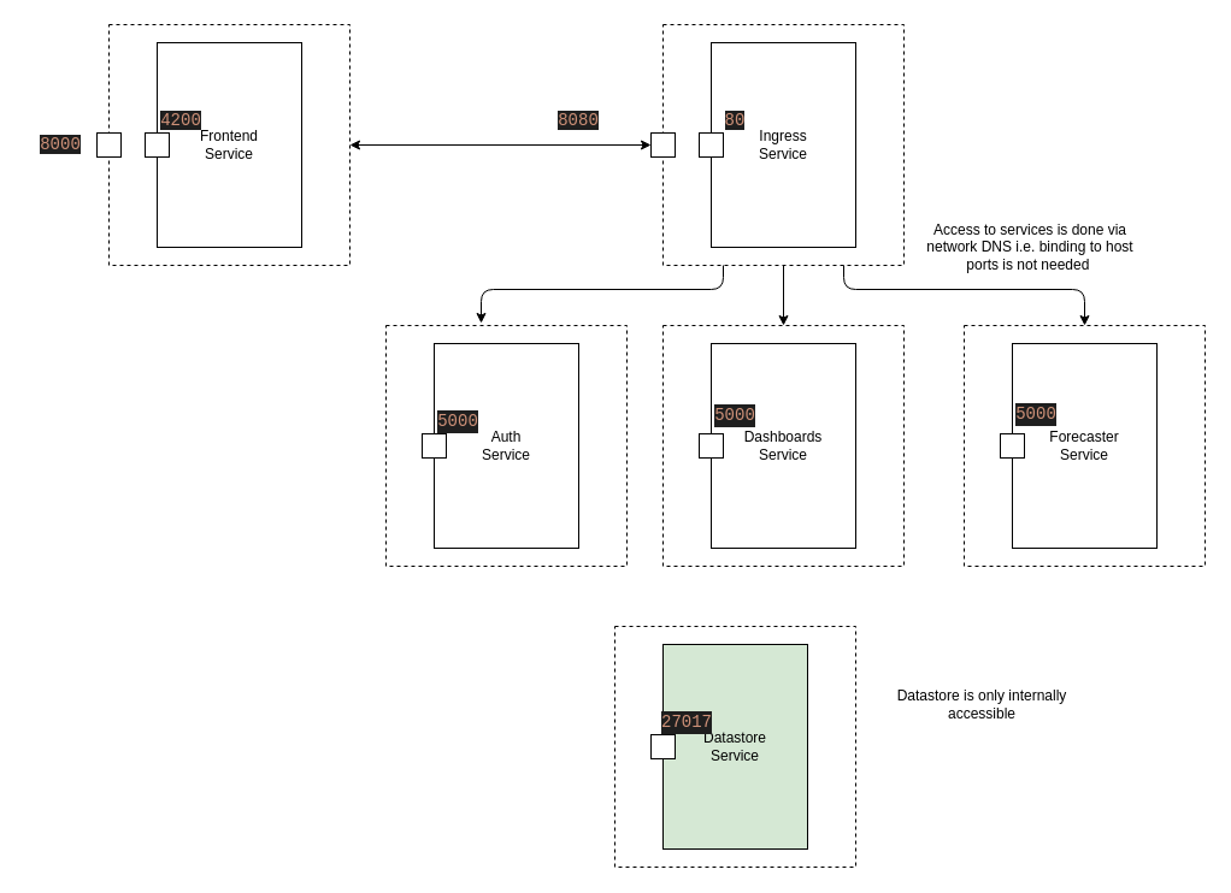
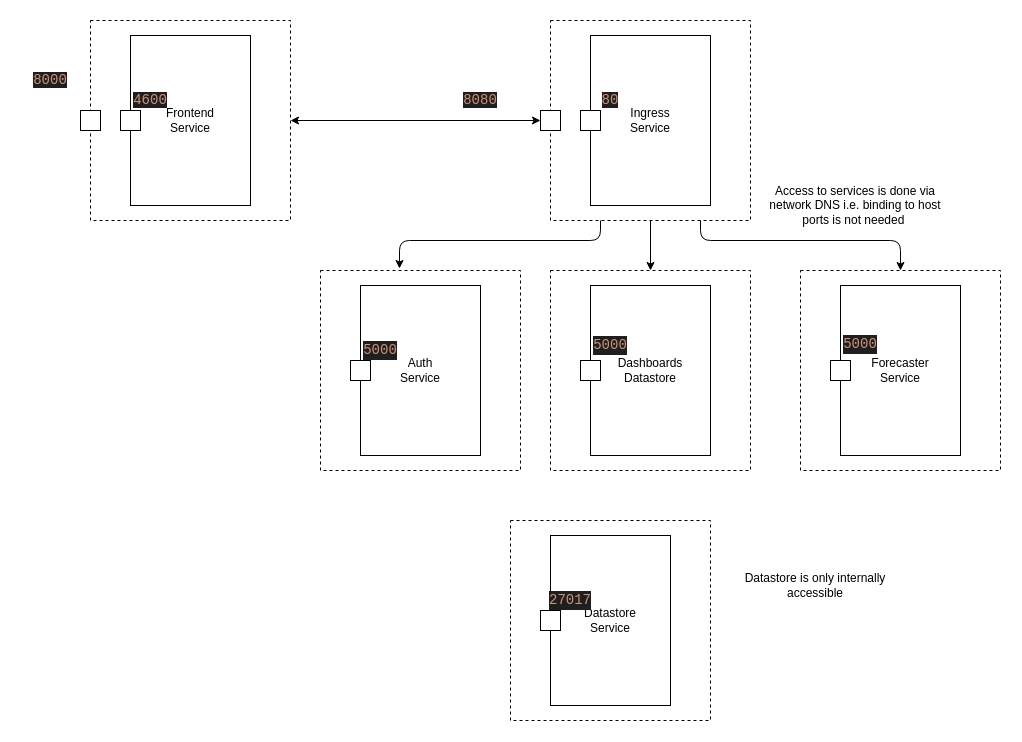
  <mxCell id="0" />
  <mxCell id="1" parent="0" />
  <mxCell id="2" value="s" style="whiteSpace=wrap;html=1;aspect=fixed;dashed=1;fillColor=none;" parent="1" vertex="1"><mxGeometry x="90" y="20" width="200" height="200" as="geometry" /></mxCell>
  <mxCell id="3" value="Frontend&lt;br&gt;Service" style="rounded=0;whiteSpace=wrap;html=1;" parent="1" vertex="1"><mxGeometry x="130" y="35" width="120" height="170" as="geometry" /></mxCell>
  <mxCell id="4" value="" style="whiteSpace=wrap;html=1;aspect=fixed;" parent="1" vertex="1"><mxGeometry x="120" y="110" width="20" height="20" as="geometry" /></mxCell>
  <mxCell id="5" value="" style="whiteSpace=wrap;html=1;aspect=fixed;" parent="1" vertex="1"><mxGeometry x="80" y="110" width="20" height="20" as="geometry" /></mxCell>
- <mxCell id="6" value="&lt;font face=&quot;Consolas, Courier New, monospace&quot; color=&quot;#ce9178&quot;&gt;&lt;span style=&quot;font-size: 14px; background-color: rgb(31, 31, 31);&quot;&gt;4200&lt;/span&gt;&lt;/font&gt;" style="text;html=1;strokeColor=none;fillColor=none;align=center;verticalAlign=middle;whiteSpace=wrap;rounded=0;dashed=1;" parent="1" vertex="1"><mxGeometry x="120" y="85" width="60" height="30" as="geometry" /></mxCell>
- <mxCell id="7" value="&lt;span style=&quot;color: rgb(206, 145, 120); font-family: Consolas, &amp;quot;Courier New&amp;quot;, monospace; font-size: 14px; background-color: rgb(31, 31, 31);&quot;&gt;8000&lt;/span&gt;" style="text;html=1;strokeColor=none;fillColor=none;align=center;verticalAlign=middle;whiteSpace=wrap;rounded=0;dashed=1;" parent="1" vertex="1"><mxGeometry x="20" y="105" width="60" height="30" as="geometry" /></mxCell>
+ <mxCell id="6" value="&lt;font face=&quot;Consolas, Courier New, monospace&quot; color=&quot;#ce9178&quot;&gt;&lt;span style=&quot;font-size: 14px; background-color: rgb(31, 31, 31);&quot;&gt;4600&lt;/span&gt;&lt;/font&gt;" style="text;html=1;strokeColor=none;fillColor=none;align=center;verticalAlign=middle;whiteSpace=wrap;rounded=0;dashed=1;" parent="1" vertex="1"><mxGeometry x="120" y="85" width="60" height="30" as="geometry" /></mxCell>
+ <mxCell id="7" value="&lt;span style=&quot;color: rgb(206, 145, 120); font-family: Consolas, &amp;quot;Courier New&amp;quot;, monospace; font-size: 14px; background-color: rgb(31, 31, 31);&quot;&gt;8000&lt;/span&gt;" style="text;html=1;strokeColor=none;fillColor=none;align=center;verticalAlign=middle;whiteSpace=wrap;rounded=0;dashed=1;" parent="1" vertex="1"><mxGeometry x="20" y="65" width="60" height="30" as="geometry" /></mxCell>
  <mxCell id="8" value="" style="whiteSpace=wrap;html=1;aspect=fixed;dashed=1;fillColor=none;" parent="1" vertex="1"><mxGeometry x="320" y="270" width="200" height="200" as="geometry" /></mxCell>
  <mxCell id="9" value="Auth&lt;br&gt;Service" style="rounded=0;whiteSpace=wrap;html=1;" parent="1" vertex="1"><mxGeometry x="360" y="285" width="120" height="170" as="geometry" /></mxCell>
  <mxCell id="10" value="" style="whiteSpace=wrap;html=1;aspect=fixed;" parent="1" vertex="1"><mxGeometry x="350" y="360" width="20" height="20" as="geometry" /></mxCell>
  <mxCell id="11" value="" style="edgeStyle=none;html=1;" parent="1" edge="1"><mxGeometry relative="1" as="geometry"><mxPoint x="310" y="370" as="sourcePoint" /><mxPoint x="310" y="370" as="targetPoint" /></mxGeometry></mxCell>
  <mxCell id="12" value="&lt;div style=&quot;color: rgb(204, 204, 204); background-color: rgb(31, 31, 31); font-family: Consolas, &amp;quot;Courier New&amp;quot;, monospace; font-size: 14px; line-height: 19px;&quot;&gt;&lt;span style=&quot;color: #ce9178;&quot;&gt;5000&lt;/span&gt;&lt;/div&gt;" style="text;html=1;strokeColor=none;fillColor=none;align=center;verticalAlign=middle;whiteSpace=wrap;rounded=0;dashed=1;" parent="1" vertex="1"><mxGeometry x="350" y="335" width="60" height="30" as="geometry" /></mxCell>
  <mxCell id="13" value="" style="whiteSpace=wrap;html=1;aspect=fixed;dashed=1;fillColor=none;" vertex="1" parent="1"><mxGeometry x="550" y="270" width="200" height="200" as="geometry" /></mxCell>
- <mxCell id="14" value="Dashboards&lt;br&gt;Service" style="rounded=0;whiteSpace=wrap;html=1;" vertex="1" parent="1"><mxGeometry x="590" y="285" width="120" height="170" as="geometry" /></mxCell>
+ <mxCell id="14" value="Dashboards&lt;br&gt;Datastore" style="rounded=0;whiteSpace=wrap;html=1;" vertex="1" parent="1"><mxGeometry x="590" y="285" width="120" height="170" as="geometry" /></mxCell>
  <mxCell id="15" value="" style="whiteSpace=wrap;html=1;aspect=fixed;" vertex="1" parent="1"><mxGeometry x="580" y="360" width="20" height="20" as="geometry" /></mxCell>
  <mxCell id="16" value="" style="edgeStyle=none;html=1;" edge="1" parent="1"><mxGeometry relative="1" as="geometry"><mxPoint x="540" y="370" as="sourcePoint" /><mxPoint x="540" y="370" as="targetPoint" /></mxGeometry></mxCell>
  <mxCell id="17" value="&lt;div style=&quot;color: rgb(204, 204, 204); background-color: rgb(31, 31, 31); font-family: Consolas, &amp;quot;Courier New&amp;quot;, monospace; font-size: 14px; line-height: 19px;&quot;&gt;&lt;span style=&quot;color: #ce9178;&quot;&gt;5000&lt;/span&gt;&lt;/div&gt;" style="text;html=1;strokeColor=none;fillColor=none;align=center;verticalAlign=middle;whiteSpace=wrap;rounded=0;dashed=1;" vertex="1" parent="1"><mxGeometry x="580" y="330" width="60" height="30" as="geometry" /></mxCell>
  <mxCell id="18" value="" style="whiteSpace=wrap;html=1;aspect=fixed;dashed=1;fillColor=none;" vertex="1" parent="1"><mxGeometry x="550" y="20" width="200" height="200" as="geometry" /></mxCell>
  <mxCell id="19" value="Ingress &lt;br&gt;Service" style="rounded=0;whiteSpace=wrap;html=1;" vertex="1" parent="1"><mxGeometry x="590" y="35" width="120" height="170" as="geometry" /></mxCell>
  <mxCell id="20" value="" style="whiteSpace=wrap;html=1;aspect=fixed;" vertex="1" parent="1"><mxGeometry x="580" y="110" width="20" height="20" as="geometry" /></mxCell>
  <mxCell id="21" value="" style="whiteSpace=wrap;html=1;aspect=fixed;" vertex="1" parent="1"><mxGeometry x="540" y="110" width="20" height="20" as="geometry" /></mxCell>
  <mxCell id="22" value="&lt;font face=&quot;Consolas, Courier New, monospace&quot; color=&quot;#ce9178&quot;&gt;&lt;span style=&quot;font-size: 14px; background-color: rgb(31, 31, 31);&quot;&gt;80&lt;/span&gt;&lt;/font&gt;" style="text;html=1;strokeColor=none;fillColor=none;align=center;verticalAlign=middle;whiteSpace=wrap;rounded=0;dashed=1;" vertex="1" parent="1"><mxGeometry x="580" y="85" width="60" height="30" as="geometry" /></mxCell>
  <mxCell id="23" value="&lt;span style=&quot;color: rgb(206, 145, 120); font-family: Consolas, &amp;quot;Courier New&amp;quot;, monospace; font-size: 14px; background-color: rgb(31, 31, 31);&quot;&gt;8080&lt;/span&gt;" style="text;html=1;strokeColor=none;fillColor=none;align=center;verticalAlign=middle;whiteSpace=wrap;rounded=0;dashed=1;" vertex="1" parent="1"><mxGeometry x="450" y="85" width="60" height="30" as="geometry" /></mxCell>
  <mxCell id="24" value="" style="whiteSpace=wrap;html=1;aspect=fixed;dashed=1;fillColor=none;" vertex="1" parent="1"><mxGeometry x="510" y="520" width="200" height="200" as="geometry" /></mxCell>
- <mxCell id="25" value="Datastore&lt;br&gt;Service" style="rounded=0;whiteSpace=wrap;html=1;fillColor=#d5e8d4;" vertex="1" parent="1"><mxGeometry x="550" y="535" width="120" height="170" as="geometry" /></mxCell>
+ <mxCell id="25" value="Datastore&lt;br&gt;Service" style="rounded=0;whiteSpace=wrap;html=1;" vertex="1" parent="1"><mxGeometry x="550" y="535" width="120" height="170" as="geometry" /></mxCell>
  <mxCell id="26" value="" style="whiteSpace=wrap;html=1;aspect=fixed;" vertex="1" parent="1"><mxGeometry x="540" y="610" width="20" height="20" as="geometry" /></mxCell>
  <mxCell id="27" value="" style="edgeStyle=none;html=1;" edge="1" parent="1"><mxGeometry relative="1" as="geometry"><mxPoint x="500" y="620" as="sourcePoint" /><mxPoint x="500" y="620" as="targetPoint" /></mxGeometry></mxCell>
  <mxCell id="28" value="&lt;div style=&quot;color: rgb(204, 204, 204); background-color: rgb(31, 31, 31); font-family: Consolas, &amp;quot;Courier New&amp;quot;, monospace; font-size: 14px; line-height: 19px;&quot;&gt;&lt;div style=&quot;line-height: 19px;&quot;&gt;&lt;span style=&quot;color: #ce9178;&quot;&gt;27017&lt;/span&gt;&lt;/div&gt;&lt;/div&gt;" style="text;html=1;strokeColor=none;fillColor=none;align=center;verticalAlign=middle;whiteSpace=wrap;rounded=0;dashed=1;" vertex="1" parent="1"><mxGeometry x="540" y="585" width="60" height="30" as="geometry" /></mxCell>
  <mxCell id="29" value="" style="whiteSpace=wrap;html=1;aspect=fixed;dashed=1;fillColor=none;" vertex="1" parent="1"><mxGeometry x="800" y="270" width="200" height="200" as="geometry" /></mxCell>
  <mxCell id="30" value="Forecaster&lt;br&gt;Service" style="rounded=0;whiteSpace=wrap;html=1;" vertex="1" parent="1"><mxGeometry x="840" y="285" width="120" height="170" as="geometry" /></mxCell>
  <mxCell id="31" value="" style="whiteSpace=wrap;html=1;aspect=fixed;" vertex="1" parent="1"><mxGeometry x="830" y="360" width="20" height="20" as="geometry" /></mxCell>
  <mxCell id="32" value="" style="edgeStyle=none;html=1;" edge="1" parent="1"><mxGeometry relative="1" as="geometry"><mxPoint x="730" y="370" as="sourcePoint" /><mxPoint x="730" y="370" as="targetPoint" /></mxGeometry></mxCell>
  <mxCell id="33" value="&lt;div style=&quot;color: rgb(204, 204, 204); background-color: rgb(31, 31, 31); font-family: Consolas, &amp;quot;Courier New&amp;quot;, monospace; font-size: 14px; line-height: 19px;&quot;&gt;&lt;span style=&quot;color: #ce9178;&quot;&gt;5000&lt;/span&gt;&lt;/div&gt;" style="text;html=1;strokeColor=none;fillColor=none;align=center;verticalAlign=middle;whiteSpace=wrap;rounded=0;dashed=1;" vertex="1" parent="1"><mxGeometry x="830" y="329" width="60" height="30" as="geometry" /></mxCell>
  <mxCell id="34" value="" style="endArrow=classic;html=1;exitX=0.25;exitY=1;exitDx=0;exitDy=0;entryX=0.395;entryY=-0.01;entryDx=0;entryDy=0;entryPerimeter=0;" edge="1" parent="1" source="18" target="8"><mxGeometry width="50" height="50" relative="1" as="geometry"><mxPoint x="880" y="180" as="sourcePoint" /><mxPoint x="930" y="130" as="targetPoint" /><Array as="points"><mxPoint x="600" y="240" /><mxPoint x="399" y="240" /></Array></mxGeometry></mxCell>
  <mxCell id="35" value="" style="endArrow=classic;html=1;exitX=0.5;exitY=1;exitDx=0;exitDy=0;entryX=0.5;entryY=0;entryDx=0;entryDy=0;" edge="1" parent="1" source="18" target="13"><mxGeometry width="50" height="50" relative="1" as="geometry"><mxPoint x="840" y="220" as="sourcePoint" /><mxPoint x="890" y="170" as="targetPoint" /></mxGeometry></mxCell>
  <mxCell id="36" value="" style="endArrow=classic;html=1;exitX=0.75;exitY=1;exitDx=0;exitDy=0;entryX=0.5;entryY=0;entryDx=0;entryDy=0;" edge="1" parent="1" source="18" target="29"><mxGeometry width="50" height="50" relative="1" as="geometry"><mxPoint x="950" y="220" as="sourcePoint" /><mxPoint x="1000" y="170" as="targetPoint" /><Array as="points"><mxPoint x="700" y="240" /><mxPoint x="900" y="240" /></Array></mxGeometry></mxCell>
  <mxCell id="37" value="Access to services is done via network DNS i.e. binding to host ports is not needed&amp;nbsp;" style="text;html=1;strokeColor=none;fillColor=none;align=center;verticalAlign=middle;whiteSpace=wrap;rounded=0;" vertex="1" parent="1"><mxGeometry x="760" y="190" width="190" height="30" as="geometry" /></mxCell>
  <mxCell id="38" value="Datastore is only internally accessible" style="text;html=1;strokeColor=none;fillColor=none;align=center;verticalAlign=middle;whiteSpace=wrap;rounded=0;" vertex="1" parent="1"><mxGeometry x="720" y="570" width="190" height="30" as="geometry" /></mxCell>
  <mxCell id="39" value="" style="endArrow=classic;startArrow=classic;html=1;entryX=0;entryY=0.5;entryDx=0;entryDy=0;" edge="1" parent="1" source="2" target="21"><mxGeometry width="50" height="50" relative="1" as="geometry"><mxPoint x="360" y="170" as="sourcePoint" /><mxPoint x="410" y="120" as="targetPoint" /></mxGeometry></mxCell>
